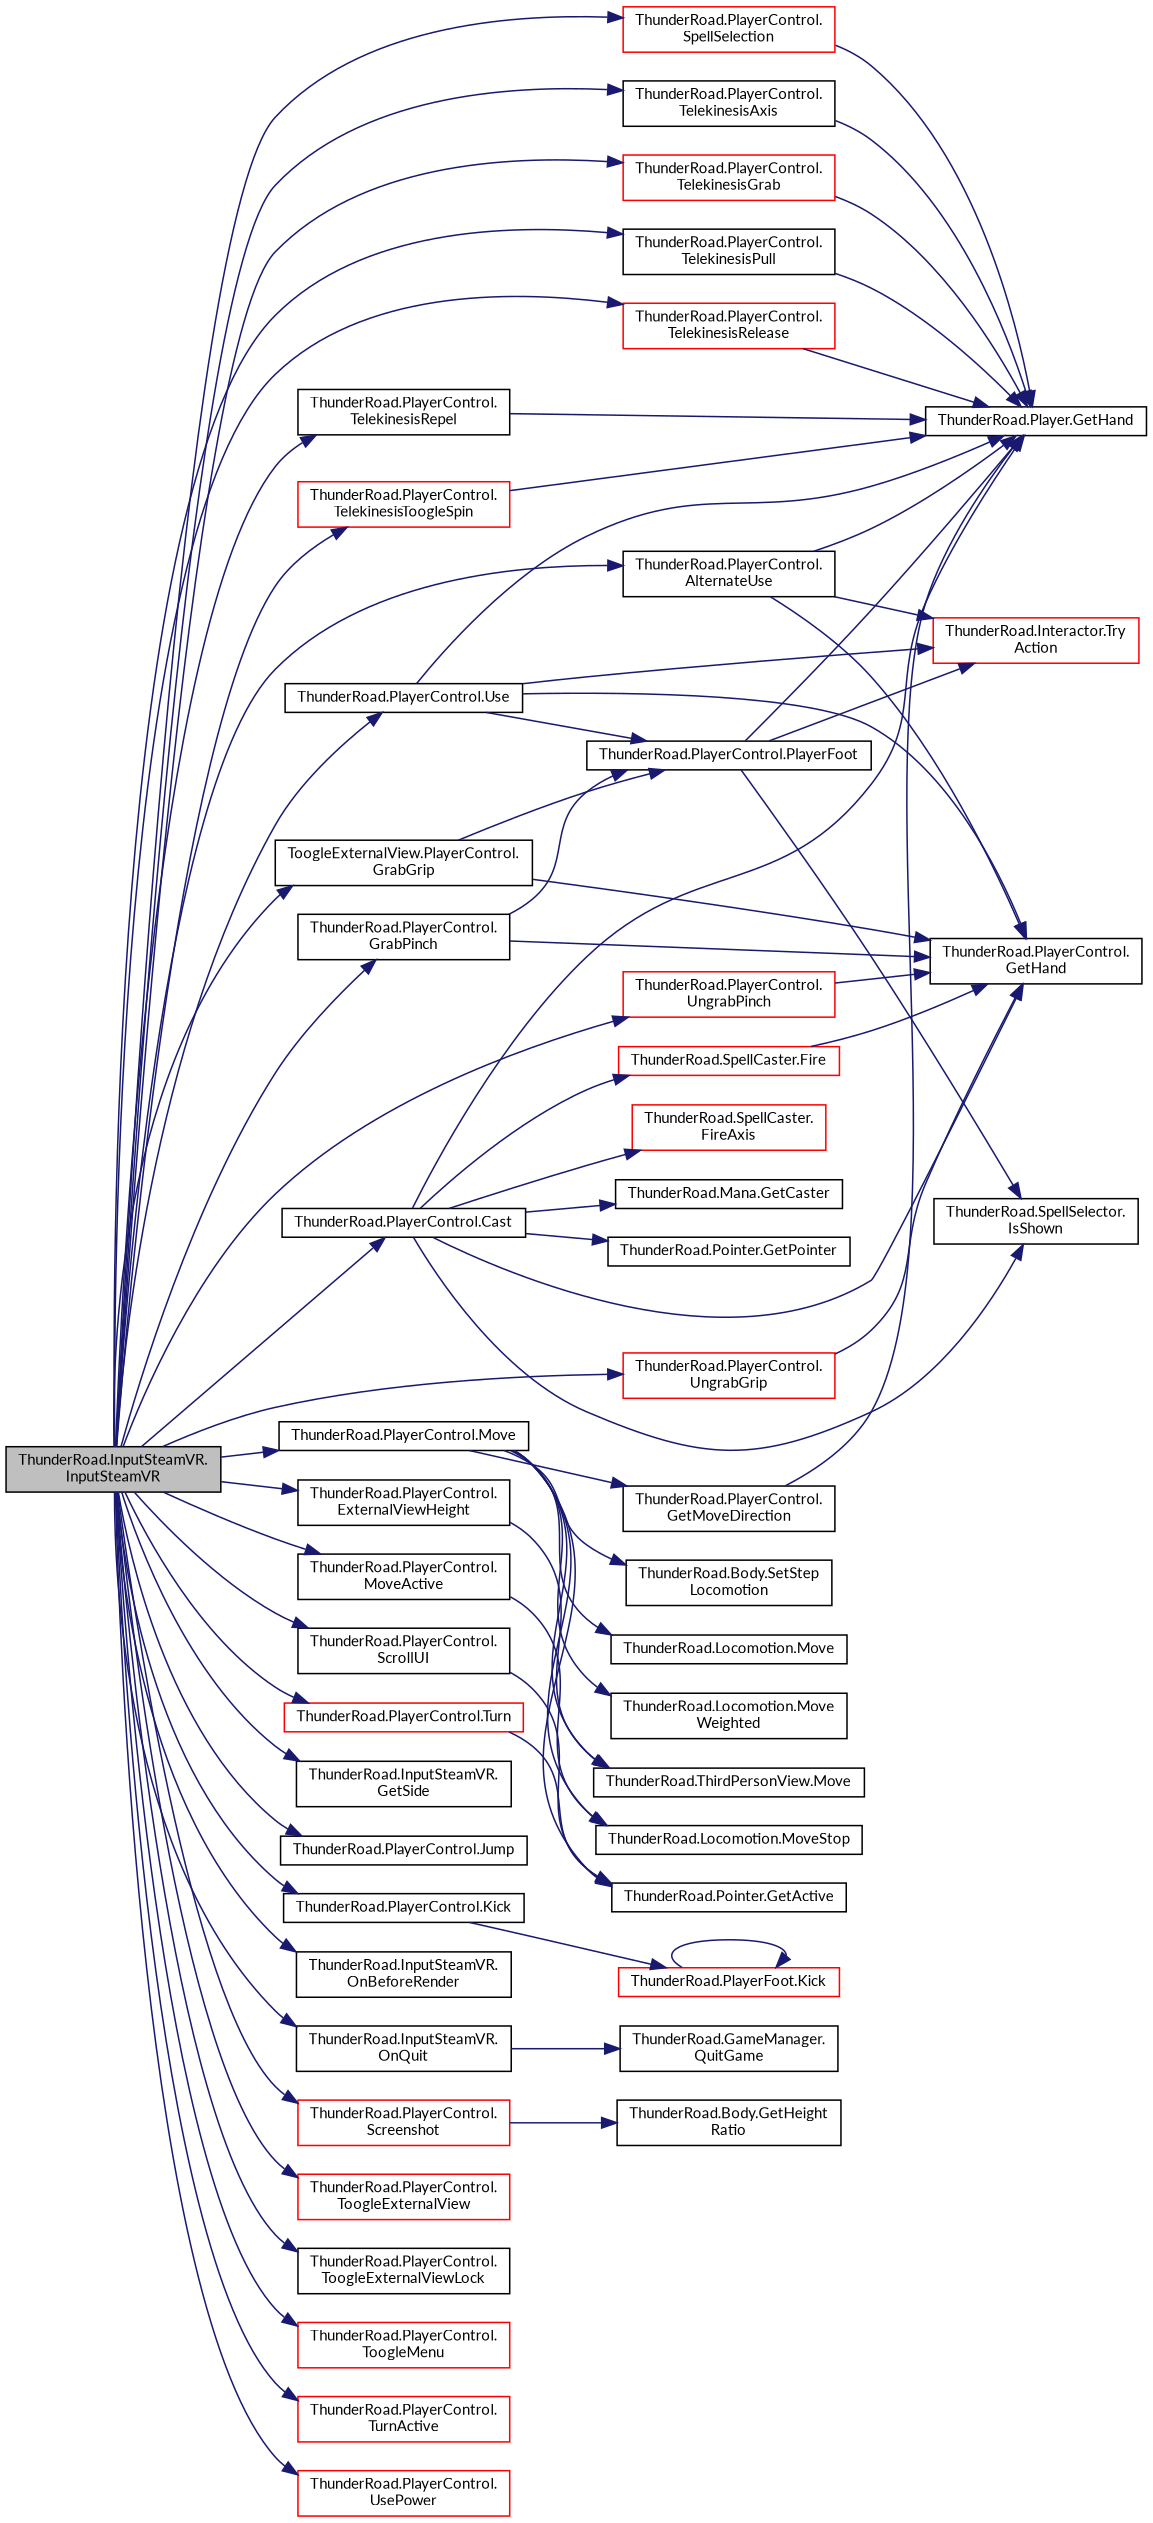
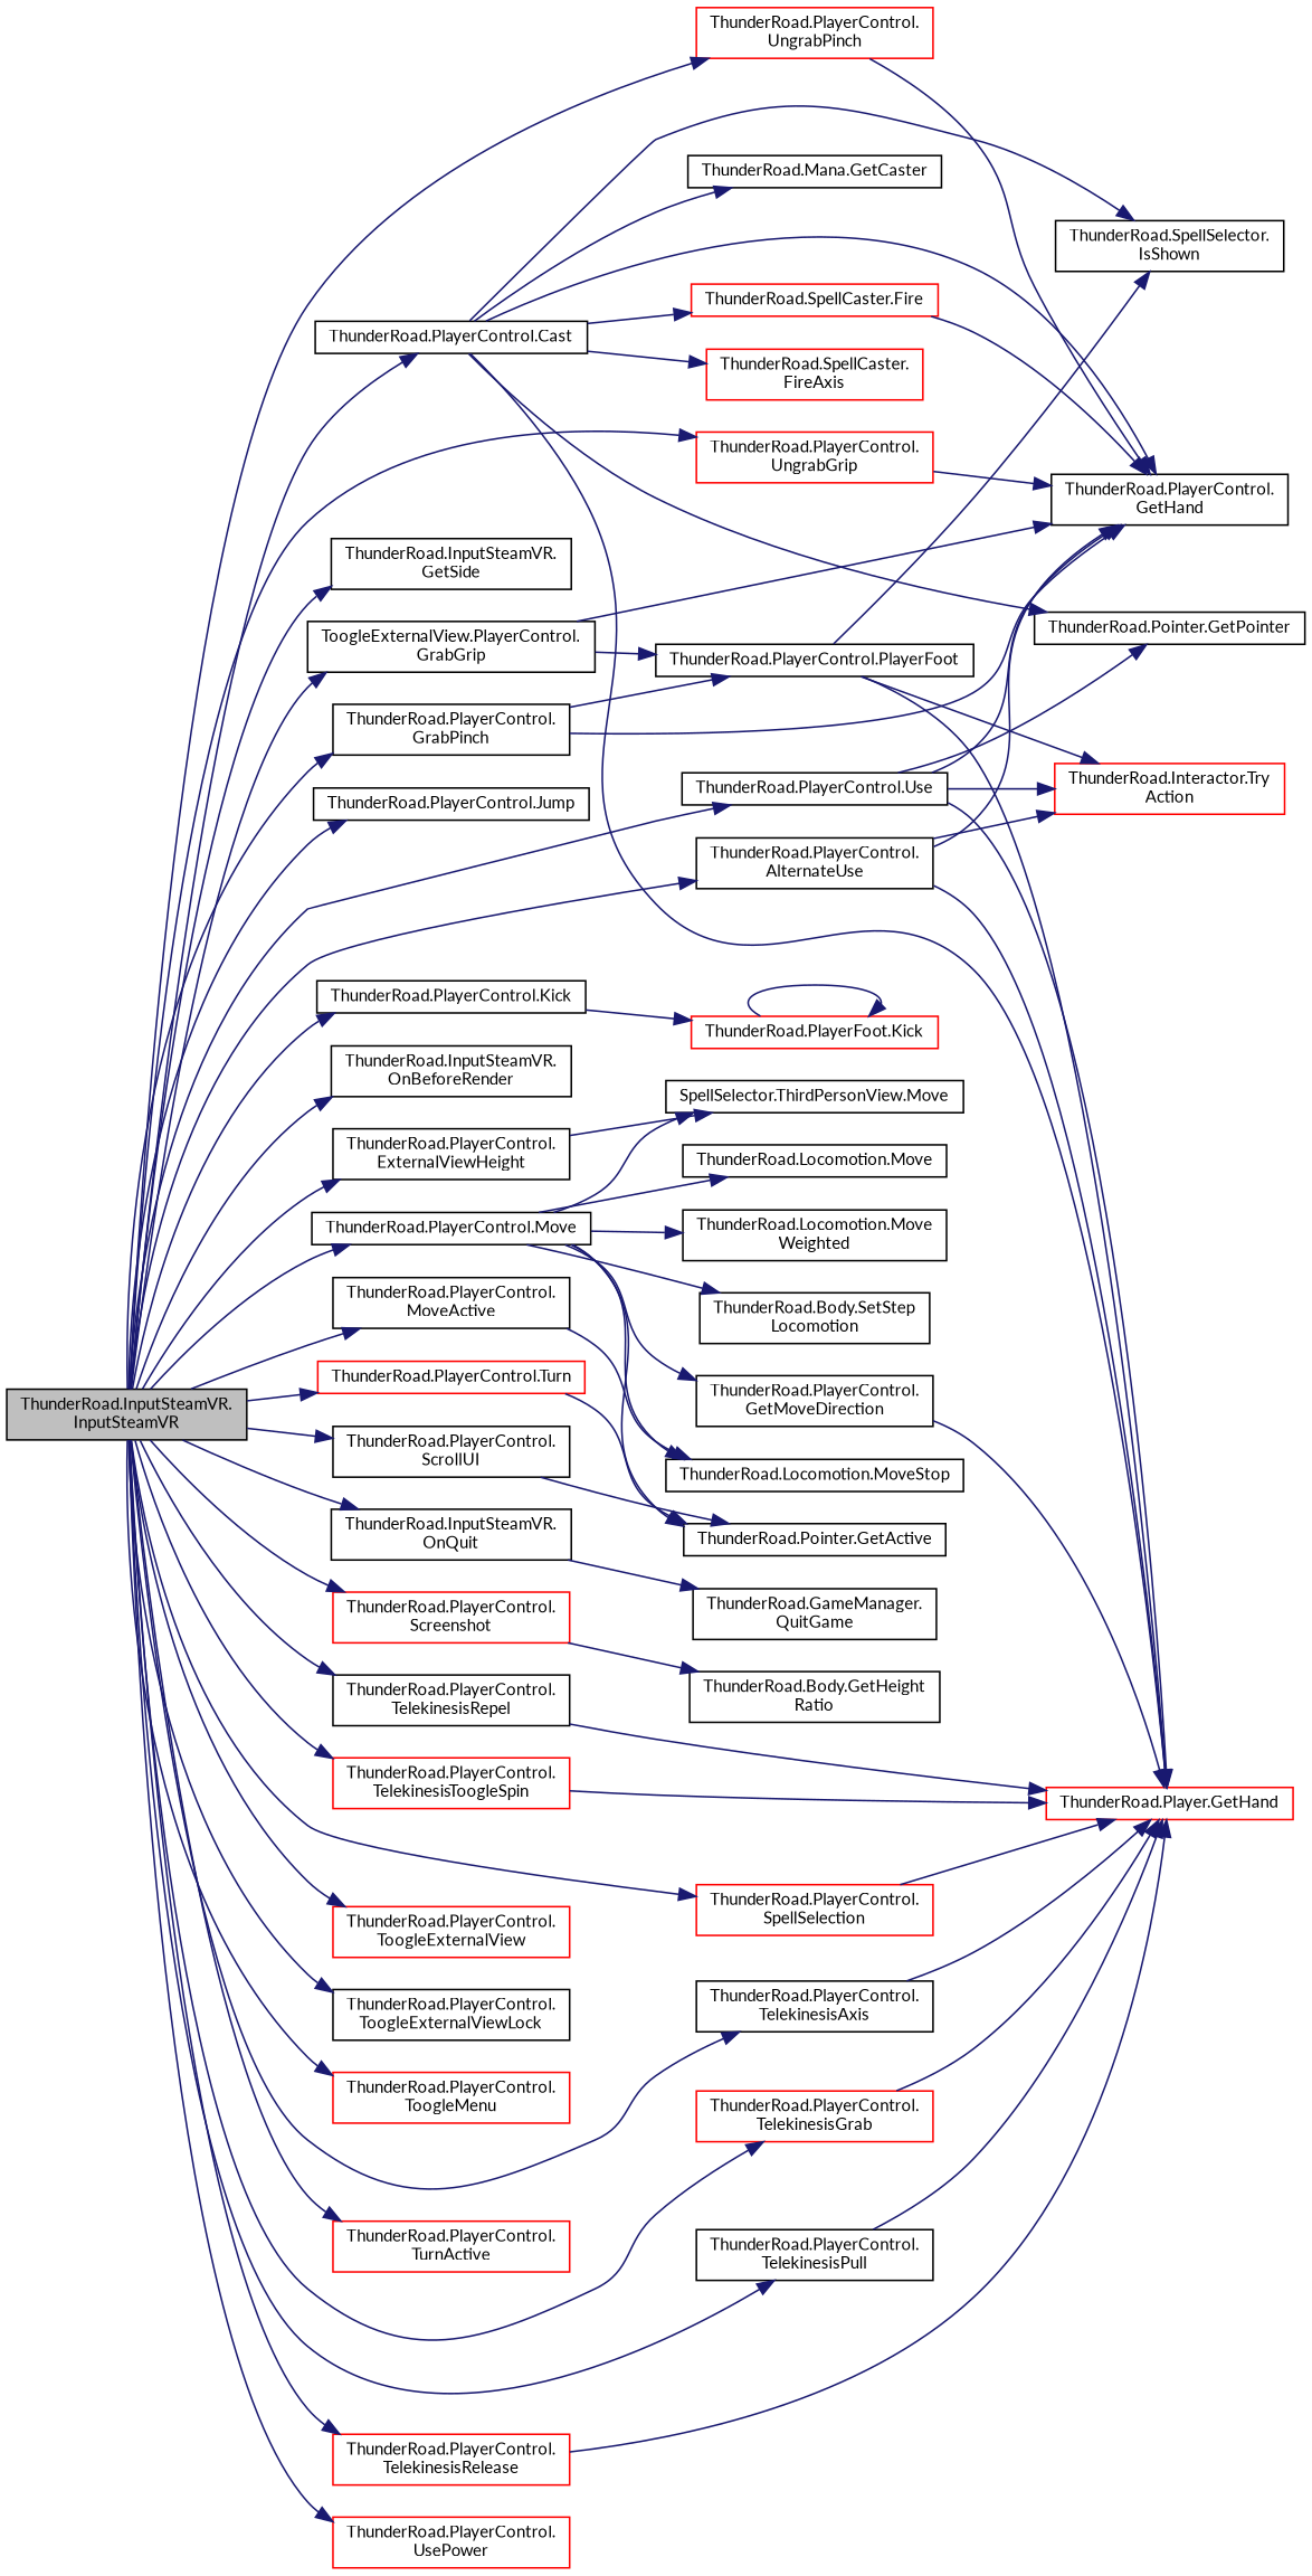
  digraph {
    fontname=Lato
    rankdir=LR
    node [color=black fillcolor=white fontname=Lato fontsize=10 shape=record style=filled]
    edge [color=midnightblue fontname=Lato fontsize=10 labelfontname=Helvetica labelfontsize=10 style=solid]
    n1 [fillcolor=grey75 fontcolor=black height=0.2 label="ThunderRoad.InputSteamVR.\lInputSteamVR" width=0.4]
    n2 [height=0.2 label="ThunderRoad.PlayerControl.\lAlternateUse" width=0.4]
    n3 [height=0.2 label="ThunderRoad.PlayerControl.Cast" width=0.4]
    n4 [height=0.2 label="ThunderRoad.PlayerControl.\lExternalViewHeight" width=0.4]
    n5 [height=0.2 label="ThunderRoad.InputSteamVR.\lGetSide" width=0.4]
    n6 [height=0.2 label="ToogleExternalView.PlayerControl.\lGrabGrip" width=0.4]
    n7 [height=0.2 label="ThunderRoad.PlayerControl.\lGrabPinch" width=0.4]
    n8 [height=0.2 label="ThunderRoad.PlayerControl.Jump" width=0.4]
    n9 [height=0.2 label="ThunderRoad.PlayerControl.Kick" width=0.4]
    n10 [height=0.2 label="ThunderRoad.PlayerControl.Move" width=0.4]
    n11 [height=0.2 label="ThunderRoad.PlayerControl.\lMoveActive" width=0.4]
    n12 [height=0.2 label="ThunderRoad.InputSteamVR.\lOnBeforeRender" width=0.4]
    n13 [height=0.2 label="ThunderRoad.InputSteamVR.\lOnQuit" width=0.4]
    n14 [color=red height=0.2 label="ThunderRoad.PlayerControl.\lScreenshot" width=0.4]
    n15 [height=0.2 label="ThunderRoad.PlayerControl.\lScrollUI" width=0.4]
    n16 [color=red height=0.2 label="ThunderRoad.PlayerControl.\lSpellSelection" width=0.4]
    n17 [height=0.2 label="ThunderRoad.PlayerControl.\lTelekinesisAxis" width=0.4]
    n18 [color=red height=0.2 label="ThunderRoad.PlayerControl.\lTelekinesisGrab" width=0.4]
    n19 [height=0.2 label="ThunderRoad.PlayerControl.\lTelekinesisPull" width=0.4]
    n20 [color=red height=0.2 label="ThunderRoad.PlayerControl.\lTelekinesisRelease" width=0.4]
    n21 [height=0.2 label="ThunderRoad.PlayerControl.\lTelekinesisRepel" width=0.4]
    n22 [color=red height=0.2 label="ThunderRoad.PlayerControl.\lTelekinesisToogleSpin" width=0.4]
    n23 [color=red height=0.2 label="ThunderRoad.PlayerControl.\lToogleExternalView" width=0.4]
    n24 [height=0.2 label="ThunderRoad.PlayerControl.\lToogleExternalViewLock" width=0.4]
    n25 [color=red height=0.2 label="ThunderRoad.PlayerControl.\lToogleMenu" width=0.4]
    n26 [color=red height=0.2 label="ThunderRoad.PlayerControl.Turn" width=0.4]
    n27 [color=red height=0.2 label="ThunderRoad.PlayerControl.\lTurnActive" width=0.4]
    n28 [color=red height=0.2 label="ThunderRoad.PlayerControl.\lUngrabGrip" width=0.4]
    n29 [color=red height=0.2 label="ThunderRoad.PlayerControl.\lUngrabPinch" width=0.4]
    n30 [height=0.2 label="ThunderRoad.PlayerControl.Use" width=0.4]
    n31 [color=red height=0.2 label="ThunderRoad.PlayerControl.\lUsePower" width=0.4]
-   n32 [height=0.2 label="ThunderRoad.Player.GetHand" width=0.4]
+   n32 [color=red height=0.2 label="ThunderRoad.Player.GetHand" width=0.4]
    n33 [height=0.2 label="ThunderRoad.PlayerControl.\lGetHand" width=0.4]
    n34 [color=red height=0.2 label="ThunderRoad.Interactor.Try\lAction" width=0.4]
    n35 [color=red height=0.2 label="ThunderRoad.SpellCaster.Fire" width=0.4]
    n36 [color=red height=0.2 label="ThunderRoad.SpellCaster.\lFireAxis" width=0.4]
    n37 [height=0.2 label="ThunderRoad.Mana.GetCaster" width=0.4]
    n38 [height=0.2 label="ThunderRoad.Pointer.GetPointer" width=0.4]
    n39 [height=0.2 label="ThunderRoad.SpellSelector.\lIsShown" width=0.4]
-   n40 [height=0.2 label="ThunderRoad.ThirdPersonView.Move" width=0.4]
+   n40 [height=0.2 label="SpellSelector.ThirdPersonView.Move" width=0.4]
    n41 [height=0.2 label="ThunderRoad.PlayerControl.PlayerFoot" width=0.4]
    n42 [color=red height=0.2 label="ThunderRoad.PlayerFoot.Kick" width=0.4]
    n43 [height=0.2 label="ThunderRoad.Pointer.GetActive" width=0.4]
    n44 [height=0.2 label="ThunderRoad.PlayerControl.\lGetMoveDirection" width=0.4]
    n45 [height=0.2 label="ThunderRoad.Locomotion.Move" width=0.4]
    n46 [height=0.2 label="ThunderRoad.Locomotion.MoveStop" width=0.4]
    n47 [height=0.2 label="ThunderRoad.Locomotion.Move\lWeighted" width=0.4]
    n48 [height=0.2 label="ThunderRoad.Body.SetStep\lLocomotion" width=0.4]
    n49 [height=0.2 label="ThunderRoad.GameManager.\lQuitGame" width=0.4]
    n50 [height=0.2 label="ThunderRoad.Body.GetHeight\lRatio" width=0.4]
    n1 -> n2
    n1 -> n3
    n1 -> n4
    n1 -> n5
    n1 -> n6
    n1 -> n7
    n1 -> n8
    n1 -> n9
    n1 -> n10
    n1 -> n11
    n1 -> n12
    n1 -> n13
    n1 -> n14
    n1 -> n15
    n1 -> n16
    n1 -> n17
    n1 -> n18
    n1 -> n19
    n1 -> n20
    n1 -> n21
    n1 -> n22
    n1 -> n23
    n1 -> n24
    n1 -> n25
    n1 -> n26
    n1 -> n27
    n1 -> n28
    n1 -> n29
    n1 -> n30
    n1 -> n31
    n2 -> n32
    n2 -> n33
    n2 -> n34
    n3 -> n32
    n3 -> n33
    n3 -> n35
    n3 -> n36
    n3 -> n37
    n3 -> n38
    n3 -> n39
    n4 -> n40
    n6 -> n33
    n6 -> n41
    n7 -> n33
    n7 -> n41
    n9 -> n42
    n10 -> n40
    n10 -> n43
    n10 -> n44
    n10 -> n45
    n10 -> n46
    n10 -> n47
    n10 -> n48
    n11 -> n46
    n13 -> n49
    n14 -> n50
    n15 -> n43
    n16 -> n32
    n17 -> n32
    n18 -> n32
    n19 -> n32
    n20 -> n32
    n21 -> n32
    n22 -> n32
    n26 -> n43
    n28 -> n33
    n29 -> n33
    n30 -> n32
    n30 -> n33
    n30 -> n34
-   n30 -> n41
+   n30 -> n38
    n35 -> n33
    n41 -> n32
    n41 -> n34
    n41 -> n39
    n42 -> n42
    n44 -> n32
  }
